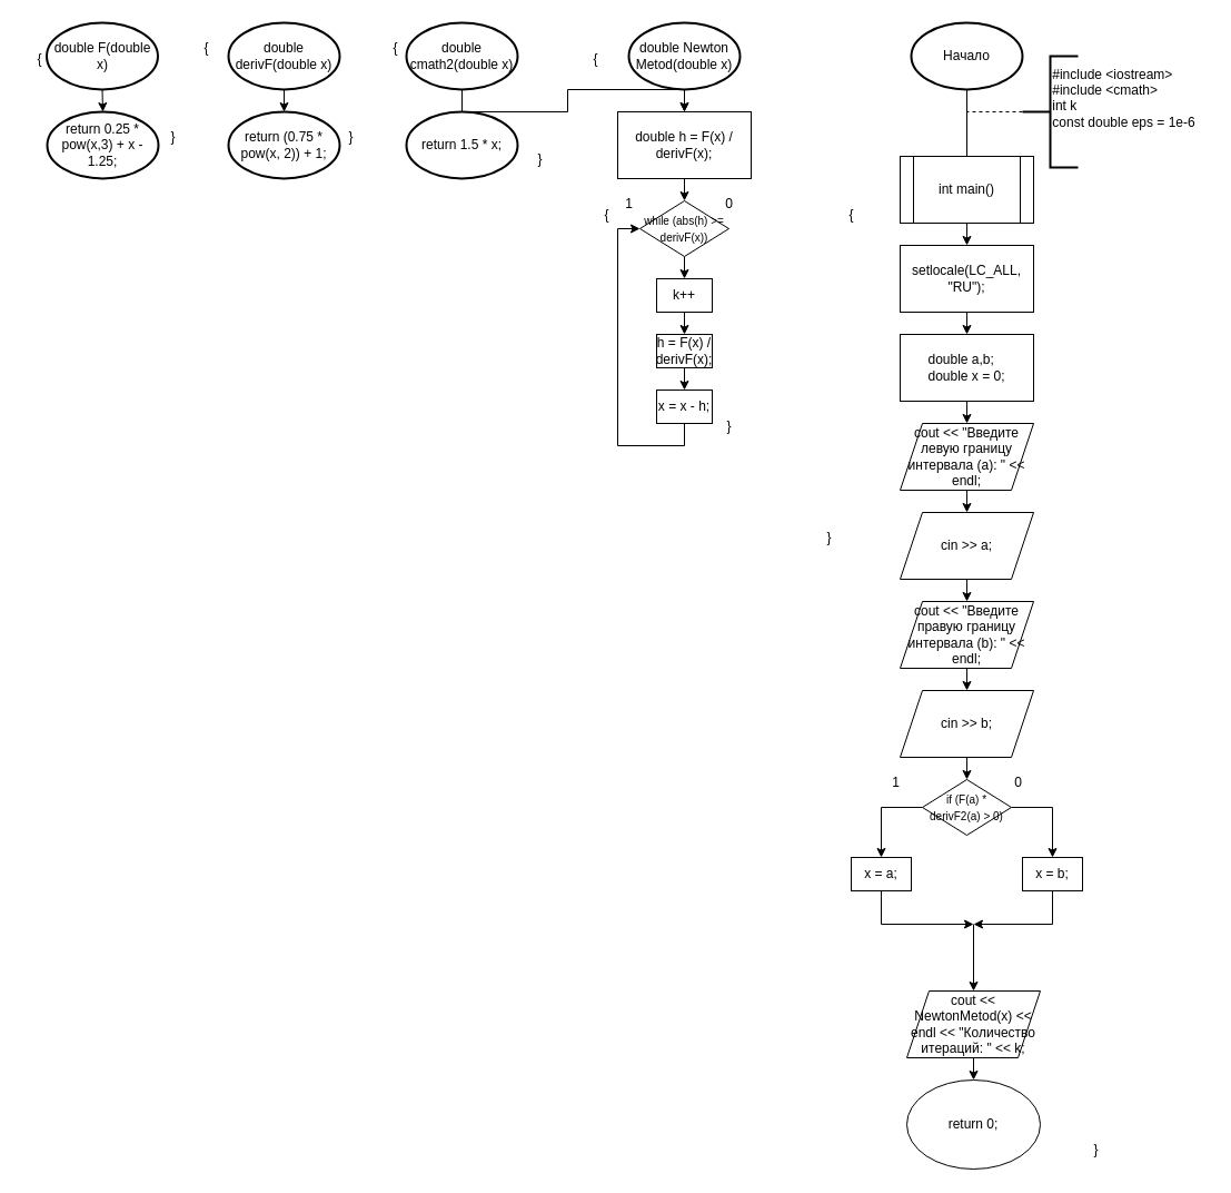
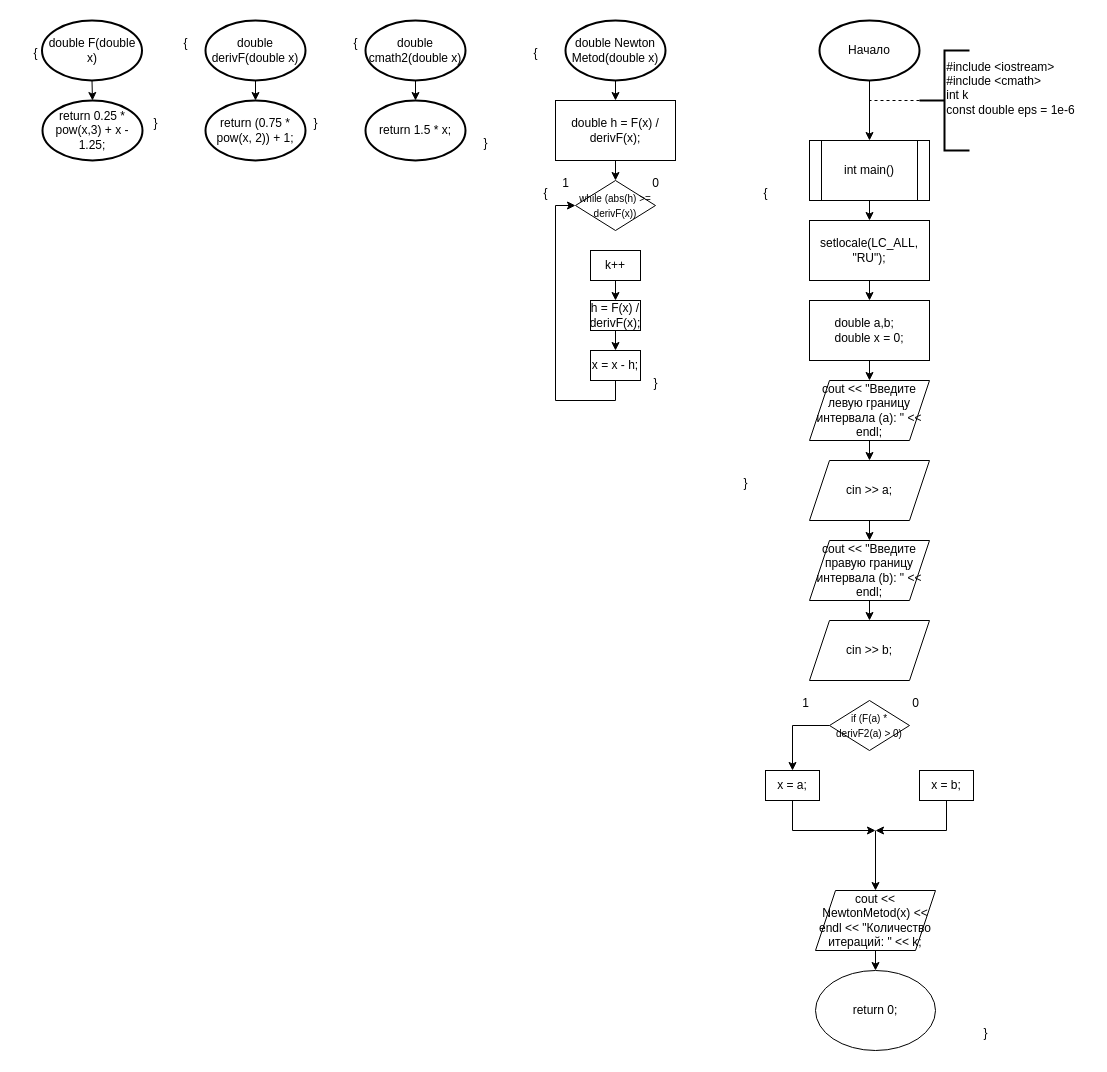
  <mxCell id="0" />
  <mxCell id="1" parent="0" />
- <mxCell id="2" style="edgeStyle=orthogonalEdgeStyle;rounded=0;orthogonalLoop=1;jettySize=auto;html=1;exitX=0.5;exitY=1;exitDx=0;exitDy=0;exitPerimeter=0;entryX=0.5;entryY=0;entryDx=0;entryDy=0;endArrow=none;" parent="1" source="3" target="8" edge="1"><mxGeometry relative="1" as="geometry" /></mxCell>
+ <mxCell id="2" style="edgeStyle=orthogonalEdgeStyle;rounded=0;orthogonalLoop=1;jettySize=auto;html=1;exitX=0.5;exitY=1;exitDx=0;exitDy=0;exitPerimeter=0;entryX=0.5;entryY=0;entryDx=0;entryDy=0;" parent="1" source="3" target="8" edge="1"><mxGeometry relative="1" as="geometry" /></mxCell>
  <mxCell id="3" value="Начало" style="strokeWidth=2;html=1;shape=mxgraph.flowchart.start_1;whiteSpace=wrap;" parent="1" vertex="1"><mxGeometry x="819" y="20" width="100" height="60" as="geometry" /></mxCell>
  <mxCell id="4" value="" style="strokeWidth=2;html=1;shape=mxgraph.flowchart.annotation_2;align=left;labelPosition=right;pointerEvents=1;" parent="1" vertex="1"><mxGeometry x="919" y="50" width="50" height="100" as="geometry" /></mxCell>
  <mxCell id="5" value="&lt;div style=&quot;text-align: justify;&quot;&gt;&lt;span style=&quot;background-color: initial;&quot;&gt;#include &amp;lt;iostream&amp;gt;&lt;/span&gt;&lt;/div&gt;&lt;div style=&quot;text-align: justify;&quot;&gt;#include &amp;lt;cmath&amp;gt;&lt;/div&gt;&lt;div style=&quot;text-align: justify;&quot;&gt;int k&lt;/div&gt;&lt;div style=&quot;text-align: justify;&quot;&gt;const double eps = 1e-6&lt;/div&gt;&lt;div style=&quot;text-align: justify;&quot;&gt;&lt;br&gt;&lt;/div&gt;" style="text;html=1;align=center;verticalAlign=middle;resizable=0;points=[];autosize=1;strokeColor=none;fillColor=none;" parent="1" vertex="1"><mxGeometry x="935" y="50" width="150" height="90" as="geometry" /></mxCell>
  <mxCell id="6" value="" style="endArrow=none;dashed=1;html=1;rounded=0;entryX=0.5;entryY=1;entryDx=0;entryDy=0;entryPerimeter=0;exitX=0;exitY=0.5;exitDx=0;exitDy=0;exitPerimeter=0;" parent="1" source="4" target="3" edge="1"><mxGeometry width="50" height="50" relative="1" as="geometry"><mxPoint x="845" y="160" as="sourcePoint" /><mxPoint x="895" y="110" as="targetPoint" /><Array as="points"><mxPoint x="869" y="100" /></Array></mxGeometry></mxCell>
  <mxCell id="7" style="edgeStyle=orthogonalEdgeStyle;rounded=0;orthogonalLoop=1;jettySize=auto;html=1;exitX=0.5;exitY=1;exitDx=0;exitDy=0;entryX=0.5;entryY=0;entryDx=0;entryDy=0;" parent="1" source="8" target="10" edge="1"><mxGeometry relative="1" as="geometry" /></mxCell>
  <mxCell id="8" value="int main()" style="shape=process;whiteSpace=wrap;html=1;backgroundOutline=1;" parent="1" vertex="1"><mxGeometry x="809" y="140" width="120" height="60" as="geometry" /></mxCell>
  <mxCell id="9" style="edgeStyle=orthogonalEdgeStyle;rounded=0;orthogonalLoop=1;jettySize=auto;html=1;exitX=0.5;exitY=1;exitDx=0;exitDy=0;entryX=0.5;entryY=0;entryDx=0;entryDy=0;" parent="1" source="10" target="12" edge="1"><mxGeometry relative="1" as="geometry" /></mxCell>
  <mxCell id="10" value="setlocale(LC_ALL, &quot;RU&quot;);" style="rounded=0;whiteSpace=wrap;html=1;" parent="1" vertex="1"><mxGeometry x="809" y="220" width="120" height="60" as="geometry" /></mxCell>
  <mxCell id="11" style="edgeStyle=orthogonalEdgeStyle;rounded=0;orthogonalLoop=1;jettySize=auto;html=1;exitX=0.5;exitY=1;exitDx=0;exitDy=0;entryX=0.5;entryY=0;entryDx=0;entryDy=0;" parent="1" source="12" target="14" edge="1"><mxGeometry relative="1" as="geometry" /></mxCell>
  <mxCell id="12" value="&lt;div style=&quot;text-align: justify;&quot;&gt;&lt;span style=&quot;background-color: initial;&quot;&gt;double a,b;&lt;/span&gt;&lt;/div&gt;&lt;div style=&quot;text-align: justify;&quot;&gt;double x = 0;&lt;/div&gt;" style="rounded=0;whiteSpace=wrap;html=1;align=center;" parent="1" vertex="1"><mxGeometry x="809" y="300" width="120" height="60" as="geometry" /></mxCell>
  <mxCell id="13" style="edgeStyle=orthogonalEdgeStyle;rounded=0;orthogonalLoop=1;jettySize=auto;html=1;exitX=0.5;exitY=1;exitDx=0;exitDy=0;entryX=0.5;entryY=0;entryDx=0;entryDy=0;" parent="1" source="14" target="16" edge="1"><mxGeometry relative="1" as="geometry" /></mxCell>
  <mxCell id="14" value="cout &amp;lt;&amp;lt; &quot;Введите левую границу интервала (a): &quot; &amp;lt;&amp;lt; endl;" style="shape=parallelogram;perimeter=parallelogramPerimeter;whiteSpace=wrap;html=1;fixedSize=1;" parent="1" vertex="1"><mxGeometry x="809" y="380" width="120" height="60" as="geometry" /></mxCell>
  <mxCell id="15" style="edgeStyle=orthogonalEdgeStyle;rounded=0;orthogonalLoop=1;jettySize=auto;html=1;exitX=0.5;exitY=1;exitDx=0;exitDy=0;entryX=0.5;entryY=0;entryDx=0;entryDy=0;" parent="1" source="16" target="18" edge="1"><mxGeometry relative="1" as="geometry" /></mxCell>
  <mxCell id="16" value="cin &amp;gt;&amp;gt; a;" style="shape=parallelogram;perimeter=parallelogramPerimeter;whiteSpace=wrap;html=1;fixedSize=1;" parent="1" vertex="1"><mxGeometry x="809" y="460" width="120" height="60" as="geometry" /></mxCell>
  <mxCell id="17" style="edgeStyle=orthogonalEdgeStyle;rounded=0;orthogonalLoop=1;jettySize=auto;html=1;exitX=0.5;exitY=1;exitDx=0;exitDy=0;entryX=0.5;entryY=0;entryDx=0;entryDy=0;" parent="1" source="18" target="20" edge="1"><mxGeometry relative="1" as="geometry" /></mxCell>
  <mxCell id="18" value="cout &amp;lt;&amp;lt; &quot;Введите правую границу интервала (b): &quot; &amp;lt;&amp;lt; endl;" style="shape=parallelogram;perimeter=parallelogramPerimeter;whiteSpace=wrap;html=1;fixedSize=1;" parent="1" vertex="1"><mxGeometry x="809" y="540" width="120" height="60" as="geometry" /></mxCell>
- <mxCell id="19" style="edgeStyle=orthogonalEdgeStyle;rounded=0;orthogonalLoop=1;jettySize=auto;html=1;exitX=0.5;exitY=1;exitDx=0;exitDy=0;entryX=0.5;entryY=0;entryDx=0;entryDy=0;" parent="1" source="20" target="23" edge="1"><mxGeometry relative="1" as="geometry" /></mxCell>
  <mxCell id="20" value="cin &amp;gt;&amp;gt; b;" style="shape=parallelogram;perimeter=parallelogramPerimeter;whiteSpace=wrap;html=1;fixedSize=1;" parent="1" vertex="1"><mxGeometry x="809" y="620" width="120" height="60" as="geometry" /></mxCell>
  <mxCell id="21" style="edgeStyle=orthogonalEdgeStyle;rounded=0;orthogonalLoop=1;jettySize=auto;html=1;exitX=0;exitY=0.5;exitDx=0;exitDy=0;entryX=0.5;entryY=0;entryDx=0;entryDy=0;" parent="1" source="23" target="24" edge="1"><mxGeometry relative="1" as="geometry" /></mxCell>
- <mxCell id="22" style="edgeStyle=orthogonalEdgeStyle;rounded=0;orthogonalLoop=1;jettySize=auto;html=1;exitX=1;exitY=0.5;exitDx=0;exitDy=0;entryX=0.5;entryY=0;entryDx=0;entryDy=0;" parent="1" source="23" target="25" edge="1"><mxGeometry relative="1" as="geometry" /></mxCell>
  <mxCell id="23" value="&lt;font style=&quot;font-size: 10px;&quot;&gt;if (F(a) * derivF2(a) &amp;gt; 0)&lt;/font&gt;" style="rhombus;whiteSpace=wrap;html=1;" parent="1" vertex="1"><mxGeometry x="829" y="700" width="80" height="50" as="geometry" /></mxCell>
  <mxCell id="24" value="x = a;" style="rounded=0;whiteSpace=wrap;html=1;" parent="1" vertex="1"><mxGeometry x="765" y="770" width="54" height="30" as="geometry" /></mxCell>
  <mxCell id="25" value="x = b;" style="rounded=0;whiteSpace=wrap;html=1;" parent="1" vertex="1"><mxGeometry x="919" y="770" width="54" height="30" as="geometry" /></mxCell>
  <mxCell id="26" value="1" style="text;html=1;align=center;verticalAlign=middle;resizable=0;points=[];autosize=1;strokeColor=none;fillColor=none;" parent="1" vertex="1"><mxGeometry x="790" y="688" width="30" height="30" as="geometry" /></mxCell>
  <mxCell id="27" value="0" style="text;html=1;align=center;verticalAlign=middle;resizable=0;points=[];autosize=1;strokeColor=none;fillColor=none;" parent="1" vertex="1"><mxGeometry x="900" y="688" width="30" height="30" as="geometry" /></mxCell>
  <mxCell id="28" value="" style="endArrow=classic;html=1;rounded=0;exitX=0.5;exitY=1;exitDx=0;exitDy=0;" parent="1" source="24" edge="1"><mxGeometry width="50" height="50" relative="1" as="geometry"><mxPoint x="815" y="870" as="sourcePoint" /><mxPoint x="875" y="830" as="targetPoint" /><Array as="points"><mxPoint x="792" y="830" /></Array></mxGeometry></mxCell>
  <mxCell id="29" value="" style="endArrow=classic;html=1;rounded=0;exitX=0.5;exitY=1;exitDx=0;exitDy=0;" parent="1" source="25" edge="1"><mxGeometry width="50" height="50" relative="1" as="geometry"><mxPoint x="925" y="900" as="sourcePoint" /><mxPoint x="875" y="830" as="targetPoint" /><Array as="points"><mxPoint x="946" y="830" /></Array></mxGeometry></mxCell>
  <mxCell id="30" value="" style="endArrow=classic;html=1;rounded=0;" parent="1" edge="1"><mxGeometry width="50" height="50" relative="1" as="geometry"><mxPoint x="875" y="830" as="sourcePoint" /><mxPoint x="875" y="890" as="targetPoint" /></mxGeometry></mxCell>
  <mxCell id="31" style="edgeStyle=orthogonalEdgeStyle;rounded=0;orthogonalLoop=1;jettySize=auto;html=1;exitX=0.5;exitY=1;exitDx=0;exitDy=0;entryX=0.5;entryY=0;entryDx=0;entryDy=0;" parent="1" source="32" target="33" edge="1"><mxGeometry relative="1" as="geometry" /></mxCell>
  <mxCell id="32" value="cout &amp;lt;&amp;lt; NewtonMetod(x) &amp;lt;&amp;lt; endl &amp;lt;&amp;lt; &quot;Количество итераций: &quot; &amp;lt;&amp;lt; k;" style="shape=parallelogram;perimeter=parallelogramPerimeter;whiteSpace=wrap;html=1;fixedSize=1;" parent="1" vertex="1"><mxGeometry x="815" y="890" width="120" height="60" as="geometry" /></mxCell>
  <mxCell id="33" value="return 0;" style="ellipse;whiteSpace=wrap;html=1;" parent="1" vertex="1"><mxGeometry x="815" y="970" width="120" height="80" as="geometry" /></mxCell>
  <mxCell id="34" style="edgeStyle=orthogonalEdgeStyle;rounded=0;orthogonalLoop=1;jettySize=auto;html=1;exitX=0.5;exitY=1;exitDx=0;exitDy=0;exitPerimeter=0;entryX=0.5;entryY=0;entryDx=0;entryDy=0;" parent="1" source="35" target="37" edge="1"><mxGeometry relative="1" as="geometry" /></mxCell>
  <mxCell id="35" value="double Newton Metod(double x)" style="strokeWidth=2;html=1;shape=mxgraph.flowchart.start_1;whiteSpace=wrap;" parent="1" vertex="1"><mxGeometry x="565" y="20" width="100" height="60" as="geometry" /></mxCell>
  <mxCell id="36" style="edgeStyle=orthogonalEdgeStyle;rounded=0;orthogonalLoop=1;jettySize=auto;html=1;exitX=0.5;exitY=1;exitDx=0;exitDy=0;entryX=0.5;entryY=0;entryDx=0;entryDy=0;" parent="1" source="37" target="39" edge="1"><mxGeometry relative="1" as="geometry" /></mxCell>
  <mxCell id="37" value="double h = F(x) / derivF(x);" style="rounded=0;whiteSpace=wrap;html=1;" parent="1" vertex="1"><mxGeometry x="555" y="100" width="120" height="60" as="geometry" /></mxCell>
- <mxCell id="38" style="edgeStyle=orthogonalEdgeStyle;rounded=0;orthogonalLoop=1;jettySize=auto;html=1;exitX=0.5;exitY=1;exitDx=0;exitDy=0;entryX=0.5;entryY=0;entryDx=0;entryDy=0;" parent="1" source="39" target="41" edge="1"><mxGeometry relative="1" as="geometry" /></mxCell>
  <mxCell id="39" value="&lt;font style=&quot;font-size: 10px;&quot;&gt;while (abs(h) &amp;gt;= derivF(x))&lt;/font&gt;" style="rhombus;whiteSpace=wrap;html=1;" parent="1" vertex="1"><mxGeometry x="575" y="180" width="80" height="50" as="geometry" /></mxCell>
  <mxCell id="40" style="edgeStyle=orthogonalEdgeStyle;rounded=0;orthogonalLoop=1;jettySize=auto;html=1;exitX=0.5;exitY=1;exitDx=0;exitDy=0;entryX=0.5;entryY=0;entryDx=0;entryDy=0;" parent="1" source="41" target="43" edge="1"><mxGeometry relative="1" as="geometry" /></mxCell>
  <mxCell id="41" value="k++" style="rounded=0;whiteSpace=wrap;html=1;" parent="1" vertex="1"><mxGeometry x="590" y="250" width="50" height="30" as="geometry" /></mxCell>
  <mxCell id="42" style="edgeStyle=orthogonalEdgeStyle;rounded=0;orthogonalLoop=1;jettySize=auto;html=1;exitX=0.5;exitY=1;exitDx=0;exitDy=0;entryX=0.5;entryY=0;entryDx=0;entryDy=0;" parent="1" source="43" target="45" edge="1"><mxGeometry relative="1" as="geometry" /></mxCell>
  <mxCell id="43" value="h = F(x) / derivF(x);" style="rounded=0;whiteSpace=wrap;html=1;" parent="1" vertex="1"><mxGeometry x="590" y="300" width="50" height="30" as="geometry" /></mxCell>
  <mxCell id="44" style="edgeStyle=orthogonalEdgeStyle;rounded=0;orthogonalLoop=1;jettySize=auto;html=1;exitX=0.5;exitY=1;exitDx=0;exitDy=0;entryX=0;entryY=0.5;entryDx=0;entryDy=0;" parent="1" source="45" target="39" edge="1"><mxGeometry relative="1" as="geometry" /></mxCell>
  <mxCell id="45" value="x = x - h;" style="rounded=0;whiteSpace=wrap;html=1;" parent="1" vertex="1"><mxGeometry x="590" y="350" width="50" height="30" as="geometry" /></mxCell>
  <mxCell id="46" value="double cmath2(double x)" style="strokeWidth=2;html=1;shape=mxgraph.flowchart.start_1;whiteSpace=wrap;" parent="1" vertex="1"><mxGeometry x="365" y="20" width="100" height="60" as="geometry" /></mxCell>
  <mxCell id="47" value="double derivF(double x)" style="strokeWidth=2;html=1;shape=mxgraph.flowchart.start_1;whiteSpace=wrap;" parent="1" vertex="1"><mxGeometry x="205" y="20" width="100" height="60" as="geometry" /></mxCell>
  <mxCell id="48" value="double F(double x)" style="strokeWidth=2;html=1;shape=mxgraph.flowchart.start_1;whiteSpace=wrap;" parent="1" vertex="1"><mxGeometry x="41.5" y="20" width="100" height="60" as="geometry" /></mxCell>
  <mxCell id="49" value="return 0.25 * pow(x,3) + x - 1.25;" style="strokeWidth=2;html=1;shape=mxgraph.flowchart.start_1;whiteSpace=wrap;" parent="1" vertex="1"><mxGeometry x="42" y="100" width="100" height="60" as="geometry" /></mxCell>
  <mxCell id="50" value="return (0.75 * pow(x, 2)) + 1;" style="strokeWidth=2;html=1;shape=mxgraph.flowchart.start_1;whiteSpace=wrap;" parent="1" vertex="1"><mxGeometry x="205" y="100" width="100" height="60" as="geometry" /></mxCell>
  <mxCell id="51" value="return 1.5 * x;" style="strokeWidth=2;html=1;shape=mxgraph.flowchart.start_1;whiteSpace=wrap;" parent="1" vertex="1"><mxGeometry x="365" y="100" width="100" height="60" as="geometry" /></mxCell>
  <mxCell id="52" style="edgeStyle=orthogonalEdgeStyle;rounded=0;orthogonalLoop=1;jettySize=auto;html=1;exitX=0.5;exitY=1;exitDx=0;exitDy=0;exitPerimeter=0;entryX=0.5;entryY=0;entryDx=0;entryDy=0;entryPerimeter=0;" parent="1" source="48" target="49" edge="1"><mxGeometry relative="1" as="geometry" /></mxCell>
  <mxCell id="53" style="edgeStyle=orthogonalEdgeStyle;rounded=0;orthogonalLoop=1;jettySize=auto;html=1;exitX=0.5;exitY=1;exitDx=0;exitDy=0;exitPerimeter=0;entryX=0.5;entryY=0;entryDx=0;entryDy=0;entryPerimeter=0;" parent="1" source="47" target="50" edge="1"><mxGeometry relative="1" as="geometry" /></mxCell>
- <mxCell id="54" style="edgeStyle=orthogonalEdgeStyle;rounded=0;orthogonalLoop=1;jettySize=auto;html=1;exitX=0.5;exitY=1;exitDx=0;exitDy=0;exitPerimeter=0;" parent="1" source="46" target="37" edge="1"><mxGeometry relative="1" as="geometry" /></mxCell>
+ <mxCell id="54" style="edgeStyle=orthogonalEdgeStyle;rounded=0;orthogonalLoop=1;jettySize=auto;html=1;exitX=0.5;exitY=1;exitDx=0;exitDy=0;exitPerimeter=0;entryX=0.5;entryY=0;entryDx=0;entryDy=0;entryPerimeter=0;" parent="1" source="46" target="51" edge="1"><mxGeometry relative="1" as="geometry" /></mxCell>
  <mxCell id="55" value="{" style="text;html=1;align=center;verticalAlign=middle;resizable=0;points=[];autosize=1;strokeColor=none;fillColor=none;" parent="1" vertex="1"><mxGeometry x="20" y="38" width="30" height="30" as="geometry" /></mxCell>
  <mxCell id="56" value="}" style="text;html=1;align=center;verticalAlign=middle;resizable=0;points=[];autosize=1;strokeColor=none;fillColor=none;" parent="1" vertex="1"><mxGeometry x="140" y="108" width="30" height="30" as="geometry" /></mxCell>
  <mxCell id="57" value="{" style="text;html=1;align=center;verticalAlign=middle;resizable=0;points=[];autosize=1;strokeColor=none;fillColor=none;" parent="1" vertex="1"><mxGeometry x="170" y="28" width="30" height="30" as="geometry" /></mxCell>
  <mxCell id="58" value="}" style="text;html=1;align=center;verticalAlign=middle;resizable=0;points=[];autosize=1;strokeColor=none;fillColor=none;" parent="1" vertex="1"><mxGeometry x="300" y="108" width="30" height="30" as="geometry" /></mxCell>
  <mxCell id="59" value="{" style="text;html=1;align=center;verticalAlign=middle;resizable=0;points=[];autosize=1;strokeColor=none;fillColor=none;" parent="1" vertex="1"><mxGeometry x="340" y="28" width="30" height="30" as="geometry" /></mxCell>
  <mxCell id="60" value="}" style="text;html=1;align=center;verticalAlign=middle;resizable=0;points=[];autosize=1;strokeColor=none;fillColor=none;" parent="1" vertex="1"><mxGeometry x="470" y="128" width="30" height="30" as="geometry" /></mxCell>
  <mxCell id="61" value="{" style="text;html=1;align=center;verticalAlign=middle;resizable=0;points=[];autosize=1;strokeColor=none;fillColor=none;" parent="1" vertex="1"><mxGeometry x="520" y="38" width="30" height="30" as="geometry" /></mxCell>
  <mxCell id="62" value="}" style="text;html=1;align=center;verticalAlign=middle;resizable=0;points=[];autosize=1;strokeColor=none;fillColor=none;" parent="1" vertex="1"><mxGeometry x="730" y="468" width="30" height="30" as="geometry" /></mxCell>
  <mxCell id="63" value="{" style="text;html=1;align=center;verticalAlign=middle;resizable=0;points=[];autosize=1;strokeColor=none;fillColor=none;" parent="1" vertex="1"><mxGeometry x="530" y="178" width="30" height="30" as="geometry" /></mxCell>
  <mxCell id="64" value="}" style="text;html=1;align=center;verticalAlign=middle;resizable=0;points=[];autosize=1;strokeColor=none;fillColor=none;" parent="1" vertex="1"><mxGeometry x="640" y="368" width="30" height="30" as="geometry" /></mxCell>
  <mxCell id="65" value="{" style="text;html=1;align=center;verticalAlign=middle;resizable=0;points=[];autosize=1;strokeColor=none;fillColor=none;" parent="1" vertex="1"><mxGeometry x="750" y="178" width="30" height="30" as="geometry" /></mxCell>
  <mxCell id="66" value="}" style="text;html=1;align=center;verticalAlign=middle;resizable=0;points=[];autosize=1;strokeColor=none;fillColor=none;" parent="1" vertex="1"><mxGeometry x="970" y="1018" width="30" height="30" as="geometry" /></mxCell>
  <mxCell id="67" value="1" style="text;html=1;align=center;verticalAlign=middle;resizable=0;points=[];autosize=1;strokeColor=none;fillColor=none;" vertex="1" parent="1"><mxGeometry x="550" y="168" width="30" height="30" as="geometry" /></mxCell>
  <mxCell id="68" value="0" style="text;html=1;align=center;verticalAlign=middle;resizable=0;points=[];autosize=1;strokeColor=none;fillColor=none;" vertex="1" parent="1"><mxGeometry x="640" y="168" width="30" height="30" as="geometry" /></mxCell>
